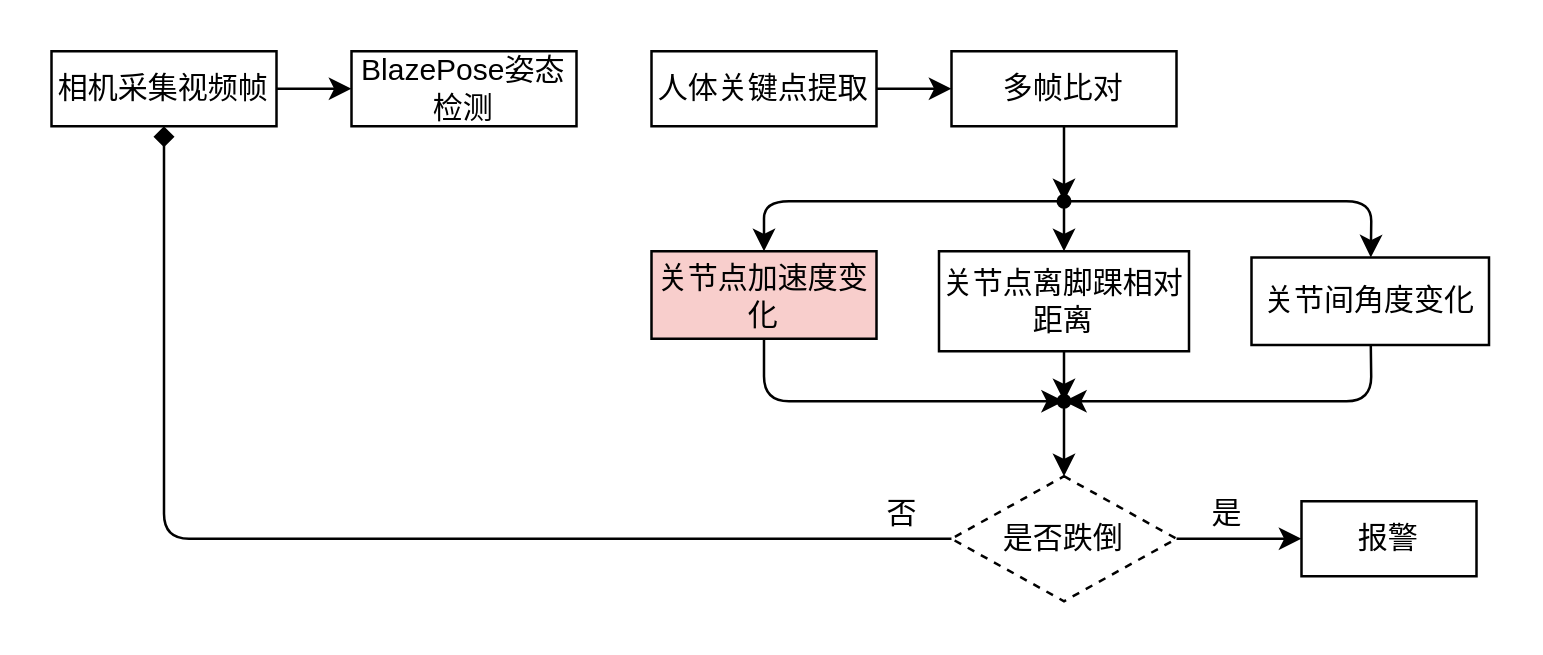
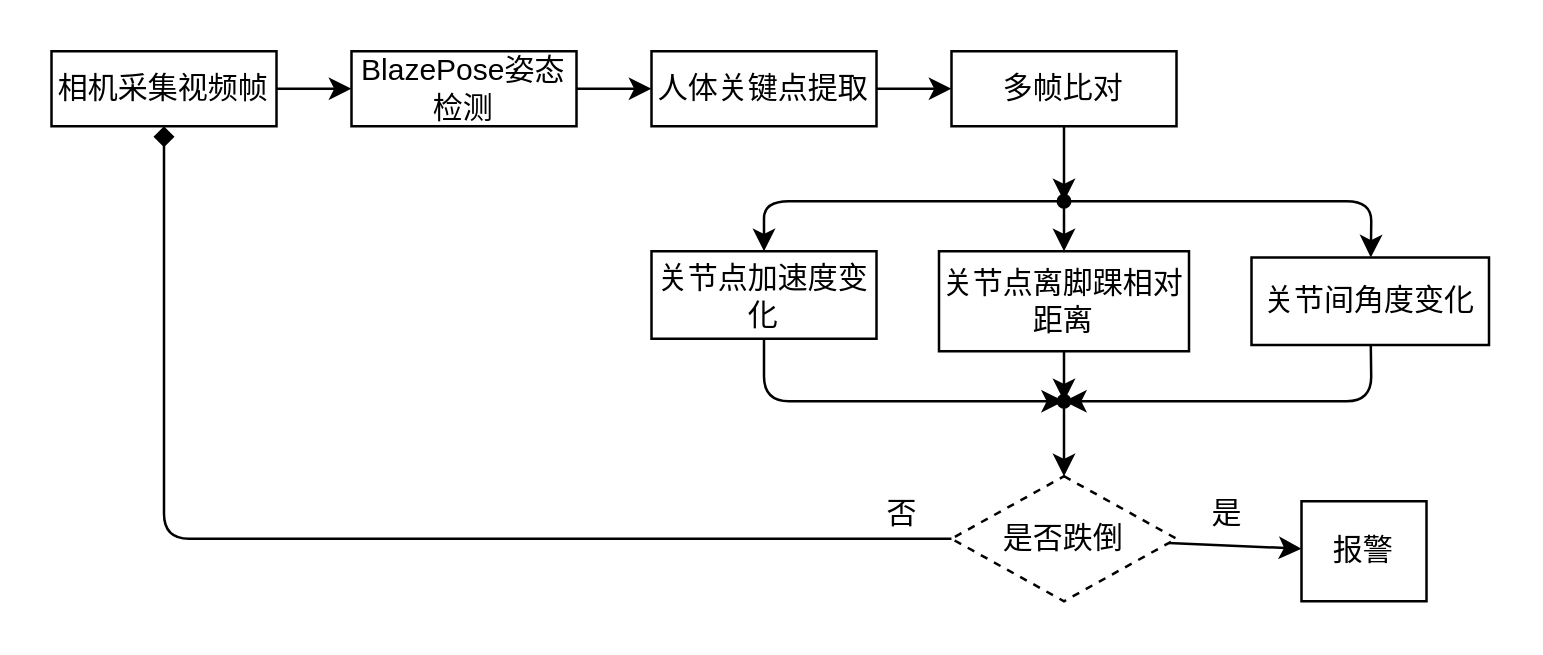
  <mxCell id="0" />
  <mxCell id="1" parent="0" />
  <mxCell id="2" value="" style="edgeStyle=none;html=1;" parent="1" source="3" target="5" edge="1"><mxGeometry relative="1" as="geometry" /></mxCell>
  <mxCell id="3" value="相机采集视频帧" style="rounded=0;whiteSpace=wrap;html=1;" parent="1" vertex="1"><mxGeometry x="20" y="20" width="90" height="30" as="geometry" /></mxCell>
+ <mxCell id="4" value="" style="edgeStyle=none;html=1;" parent="1" source="5" target="7" edge="1"><mxGeometry relative="1" as="geometry" /></mxCell>
  <mxCell id="5" value="BlazePose姿态检测" style="whiteSpace=wrap;html=1;rounded=0;" parent="1" vertex="1"><mxGeometry x="140" y="20" width="90" height="30" as="geometry" /></mxCell>
  <mxCell id="6" value="" style="edgeStyle=none;html=1;" edge="1" parent="1" source="7" target="9"><mxGeometry relative="1" as="geometry" /></mxCell>
  <mxCell id="7" value="人体关键点提取" style="whiteSpace=wrap;html=1;rounded=0;" parent="1" vertex="1"><mxGeometry x="260" y="20" width="90" height="30" as="geometry" /></mxCell>
  <mxCell id="8" value="" style="edgeStyle=none;html=1;" edge="1" parent="1" source="9" target="13"><mxGeometry relative="1" as="geometry" /></mxCell>
  <mxCell id="9" value="多帧比对" style="whiteSpace=wrap;html=1;rounded=0;" vertex="1" parent="1"><mxGeometry x="380" y="20" width="90" height="30" as="geometry" /></mxCell>
  <mxCell id="10" value="" style="edgeStyle=none;html=1;" edge="1" parent="1" source="13" target="19"><mxGeometry relative="1" as="geometry" /></mxCell>
  <mxCell id="11" value="" style="edgeStyle=none;html=1;" edge="1" parent="1" source="13" target="15"><mxGeometry relative="1" as="geometry"><Array as="points"><mxPoint x="305" y="80" /></Array></mxGeometry></mxCell>
  <mxCell id="12" value="" style="edgeStyle=none;html=1;" edge="1" parent="1" source="13" target="17"><mxGeometry relative="1" as="geometry"><Array as="points"><mxPoint x="548" y="80" /></Array></mxGeometry></mxCell>
  <mxCell id="13" value="" style="shape=waypoint;sketch=0;size=6;pointerEvents=1;points=[];fillColor=default;resizable=0;rotatable=0;perimeter=centerPerimeter;snapToPoint=1;rounded=0;" vertex="1" parent="1"><mxGeometry x="415" y="70" width="20" height="20" as="geometry" /></mxCell>
  <mxCell id="14" value="" style="edgeStyle=none;html=1;entryX=0.424;entryY=-0.071;entryDx=0;entryDy=0;entryPerimeter=0;" edge="1" parent="1" source="15" target="21"><mxGeometry relative="1" as="geometry"><Array as="points"><mxPoint x="305" y="160" /></Array></mxGeometry></mxCell>
- <mxCell id="15" value="关节点加速度变化" style="whiteSpace=wrap;html=1;sketch=0;rounded=0;fillColor=#f8cecc;" vertex="1" parent="1"><mxGeometry x="260" y="100" width="90" height="35" as="geometry" /></mxCell>
+ <mxCell id="15" value="关节点加速度变化" style="whiteSpace=wrap;html=1;sketch=0;rounded=0;" vertex="1" parent="1"><mxGeometry x="260" y="100" width="90" height="35" as="geometry" /></mxCell>
  <mxCell id="16" value="" style="edgeStyle=none;html=1;" edge="1" parent="1" source="17" target="21"><mxGeometry relative="1" as="geometry"><Array as="points"><mxPoint x="548" y="160" /></Array></mxGeometry></mxCell>
  <mxCell id="17" value="关节间角度变化" style="whiteSpace=wrap;html=1;sketch=0;rounded=0;" vertex="1" parent="1"><mxGeometry x="500" y="102.5" width="95" height="35" as="geometry" /></mxCell>
  <mxCell id="18" value="" style="edgeStyle=none;html=1;" edge="1" parent="1" source="19" target="21"><mxGeometry relative="1" as="geometry" /></mxCell>
  <mxCell id="19" value="关节点离脚踝相对距离" style="whiteSpace=wrap;html=1;sketch=0;rounded=0;" vertex="1" parent="1"><mxGeometry x="375" y="100" width="100" height="40" as="geometry" /></mxCell>
  <mxCell id="20" value="" style="edgeStyle=none;html=1;" edge="1" parent="1" source="21" target="24"><mxGeometry relative="1" as="geometry" /></mxCell>
  <mxCell id="21" value="" style="shape=waypoint;sketch=0;size=6;pointerEvents=1;points=[];fillColor=default;resizable=0;rotatable=0;perimeter=centerPerimeter;snapToPoint=1;rounded=0;" vertex="1" parent="1"><mxGeometry x="415" y="150" width="20" height="20" as="geometry" /></mxCell>
  <mxCell id="22" value="" style="edgeStyle=none;html=1;" edge="1" parent="1" source="24" target="26"><mxGeometry relative="1" as="geometry" /></mxCell>
  <mxCell id="23" value="" style="edgeStyle=none;html=1;entryX=0.5;entryY=1;entryDx=0;entryDy=0;endArrow=diamond;" edge="1" parent="1" source="24" target="3"><mxGeometry relative="1" as="geometry"><mxPoint x="350" y="207.105" as="targetPoint" /><Array as="points"><mxPoint x="65" y="215" /></Array></mxGeometry></mxCell>
  <mxCell id="24" value="是否跌倒" style="rhombus;whiteSpace=wrap;html=1;sketch=0;rounded=0;dashed=1;" vertex="1" parent="1"><mxGeometry x="380" y="190" width="90" height="50" as="geometry" /></mxCell>
  <mxCell id="25" value="是" style="text;html=1;align=center;verticalAlign=middle;resizable=0;points=[];autosize=1;strokeColor=none;fillColor=none;" vertex="1" parent="1"><mxGeometry x="470" y="190" width="40" height="30" as="geometry" /></mxCell>
- <mxCell id="26" value="报警" style="whiteSpace=wrap;html=1;" vertex="1" parent="1"><mxGeometry x="520" y="200" width="70" height="30" as="geometry" /></mxCell>
+ <mxCell id="26" value="报警" style="whiteSpace=wrap;html=1;" vertex="1" parent="1"><mxGeometry x="520" y="200" width="50" height="40" as="geometry" /></mxCell>
  <mxCell id="27" value="否" style="text;html=1;align=center;verticalAlign=middle;resizable=0;points=[];autosize=1;strokeColor=none;fillColor=none;" vertex="1" parent="1"><mxGeometry x="340" y="190" width="40" height="30" as="geometry" /></mxCell>
